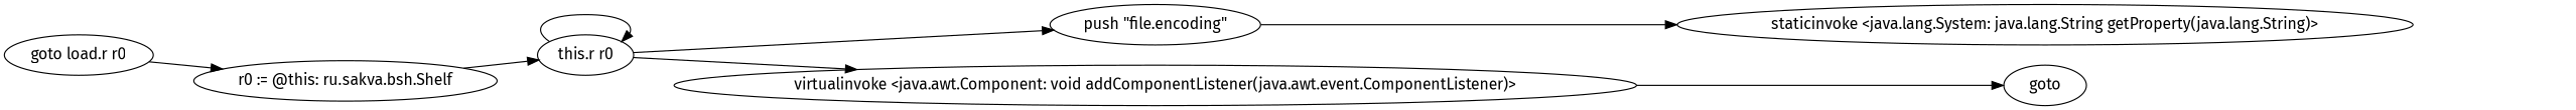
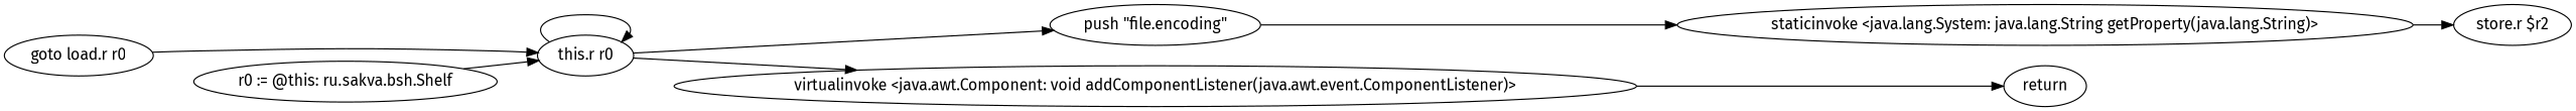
  digraph {
    fontname="Fira Sans"
    rankdir=LR
    node [fontname="Fira Sans"]
    edge [fontname="Fira Sans"]
    n1 [label="this.r r0"]
    "r0 := @this: ru.sakva.bsh.Shelf"
    "push \"file.encoding\""
    "virtualinvoke <java.awt.Component: void addComponentListener(java.awt.event.ComponentListener)>"
    "staticinvoke <java.lang.System: java.lang.String getProperty(java.lang.String)>"
-   return [label=goto]
+   return
+   "store.r $r2"
    "goto load.r r0"
    n1 -> n1
    n1 -> "push \"file.encoding\""
    n1 -> "virtualinvoke <java.awt.Component: void addComponentListener(java.awt.event.ComponentListener)>"
    "r0 := @this: ru.sakva.bsh.Shelf" -> n1
    "push \"file.encoding\"" -> "staticinvoke <java.lang.System: java.lang.String getProperty(java.lang.String)>"
    "virtualinvoke <java.awt.Component: void addComponentListener(java.awt.event.ComponentListener)>" -> return
-   "goto load.r r0" -> "r0 := @this: ru.sakva.bsh.Shelf"
+   "staticinvoke <java.lang.System: java.lang.String getProperty(java.lang.String)>" -> "store.r $r2"
+   "goto load.r r0" -> n1
  }
